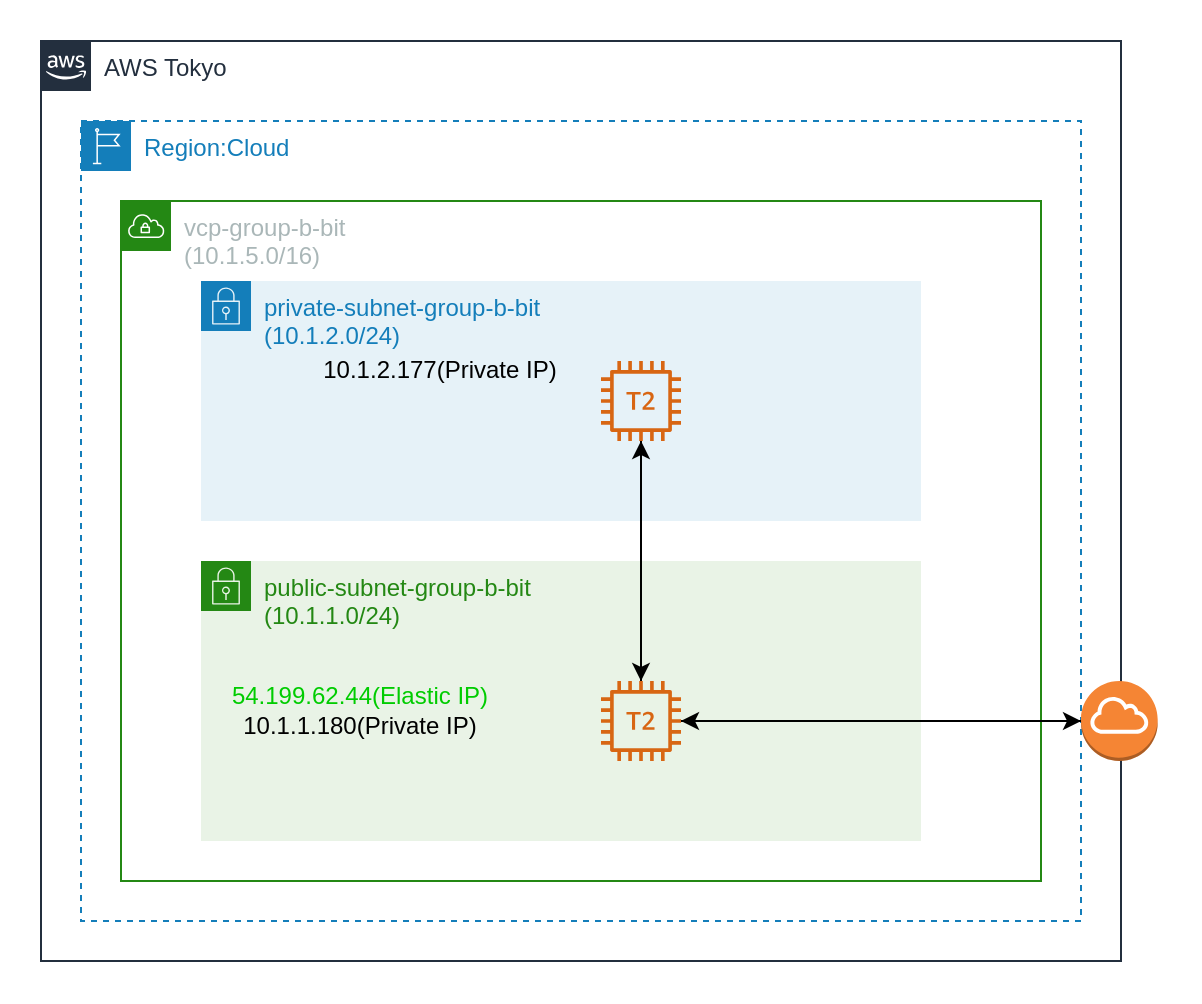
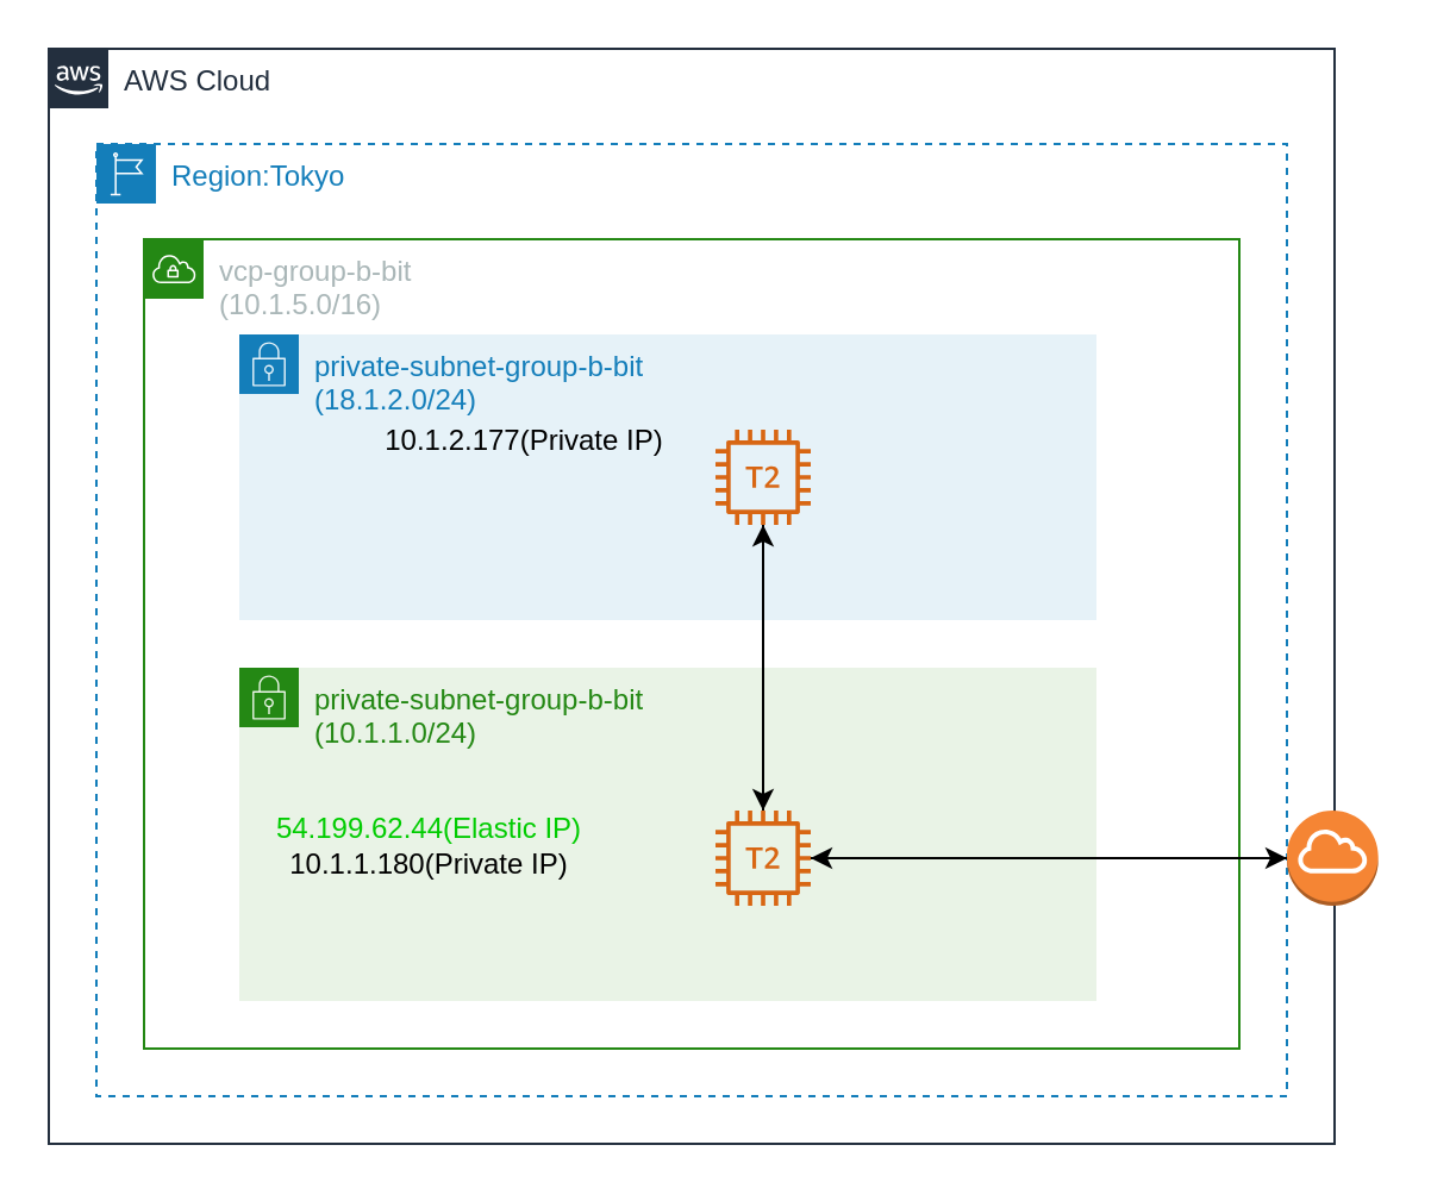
  <mxCell id="0" />
  <mxCell id="1" parent="0" />
- <mxCell id="2" value="AWS Tokyo" style="points=[[0,0],[0.25,0],[0.5,0],[0.75,0],[1,0],[1,0.25],[1,0.5],[1,0.75],[1,1],[0.75,1],[0.5,1],[0.25,1],[0,1],[0,0.75],[0,0.5],[0,0.25]];outlineConnect=0;gradientColor=none;html=1;whiteSpace=wrap;fontSize=12;fontStyle=0;shape=mxgraph.aws4.group;grIcon=mxgraph.aws4.group_aws_cloud_alt;strokeColor=#232F3E;fillColor=none;verticalAlign=top;align=left;spacingLeft=30;fontColor=#232F3E;dashed=0;" parent="1" vertex="1"><mxGeometry x="20" y="20" width="540" height="460" as="geometry" /></mxCell>
- <mxCell id="3" value="Region:Cloud" style="points=[[0,0],[0.25,0],[0.5,0],[0.75,0],[1,0],[1,0.25],[1,0.5],[1,0.75],[1,1],[0.75,1],[0.5,1],[0.25,1],[0,1],[0,0.75],[0,0.5],[0,0.25]];outlineConnect=0;gradientColor=none;html=1;whiteSpace=wrap;fontSize=12;fontStyle=0;shape=mxgraph.aws4.group;grIcon=mxgraph.aws4.group_region;strokeColor=#147EBA;fillColor=none;verticalAlign=top;align=left;spacingLeft=30;fontColor=#147EBA;dashed=1;" parent="1" vertex="1"><mxGeometry x="40" y="60" width="500" height="400" as="geometry" /></mxCell>
+ <mxCell id="2" value="AWS Cloud" style="points=[[0,0],[0.25,0],[0.5,0],[0.75,0],[1,0],[1,0.25],[1,0.5],[1,0.75],[1,1],[0.75,1],[0.5,1],[0.25,1],[0,1],[0,0.75],[0,0.5],[0,0.25]];outlineConnect=0;gradientColor=none;html=1;whiteSpace=wrap;fontSize=12;fontStyle=0;shape=mxgraph.aws4.group;grIcon=mxgraph.aws4.group_aws_cloud_alt;strokeColor=#232F3E;fillColor=none;verticalAlign=top;align=left;spacingLeft=30;fontColor=#232F3E;dashed=0;" parent="1" vertex="1"><mxGeometry x="20" y="20" width="540" height="460" as="geometry" /></mxCell>
+ <mxCell id="3" value="Region:Tokyo" style="points=[[0,0],[0.25,0],[0.5,0],[0.75,0],[1,0],[1,0.25],[1,0.5],[1,0.75],[1,1],[0.75,1],[0.5,1],[0.25,1],[0,1],[0,0.75],[0,0.5],[0,0.25]];outlineConnect=0;gradientColor=none;html=1;whiteSpace=wrap;fontSize=12;fontStyle=0;shape=mxgraph.aws4.group;grIcon=mxgraph.aws4.group_region;strokeColor=#147EBA;fillColor=none;verticalAlign=top;align=left;spacingLeft=30;fontColor=#147EBA;dashed=1;" parent="1" vertex="1"><mxGeometry x="40" y="60" width="500" height="400" as="geometry" /></mxCell>
  <mxCell id="4" value="vcp-group-b-bit&lt;br&gt;(10.1.5.0/16)" style="points=[[0,0],[0.25,0],[0.5,0],[0.75,0],[1,0],[1,0.25],[1,0.5],[1,0.75],[1,1],[0.75,1],[0.5,1],[0.25,1],[0,1],[0,0.75],[0,0.5],[0,0.25]];outlineConnect=0;gradientColor=none;html=1;whiteSpace=wrap;fontSize=12;fontStyle=0;shape=mxgraph.aws4.group;grIcon=mxgraph.aws4.group_vpc;strokeColor=#248814;fillColor=none;verticalAlign=top;align=left;spacingLeft=30;fontColor=#AAB7B8;dashed=0;" parent="1" vertex="1"><mxGeometry x="60" y="100" width="460" height="340" as="geometry" /></mxCell>
- <mxCell id="5" value="private-subnet-group-b-bit&lt;br&gt;(10.1.2.0/24)" style="points=[[0,0],[0.25,0],[0.5,0],[0.75,0],[1,0],[1,0.25],[1,0.5],[1,0.75],[1,1],[0.75,1],[0.5,1],[0.25,1],[0,1],[0,0.75],[0,0.5],[0,0.25]];outlineConnect=0;gradientColor=none;html=1;whiteSpace=wrap;fontSize=12;fontStyle=0;shape=mxgraph.aws4.group;grIcon=mxgraph.aws4.group_security_group;grStroke=0;strokeColor=#147EBA;fillColor=#E6F2F8;verticalAlign=top;align=left;spacingLeft=30;fontColor=#147EBA;dashed=0;" parent="1" vertex="1"><mxGeometry x="100" y="140" width="360" height="120" as="geometry" /></mxCell>
- <mxCell id="6" value="public-subnet-group-b-bit&lt;br&gt;(10.1.1.0/24)" style="points=[[0,0],[0.25,0],[0.5,0],[0.75,0],[1,0],[1,0.25],[1,0.5],[1,0.75],[1,1],[0.75,1],[0.5,1],[0.25,1],[0,1],[0,0.75],[0,0.5],[0,0.25]];outlineConnect=0;gradientColor=none;html=1;whiteSpace=wrap;fontSize=12;fontStyle=0;shape=mxgraph.aws4.group;grIcon=mxgraph.aws4.group_security_group;grStroke=0;strokeColor=#248814;fillColor=#E9F3E6;verticalAlign=top;align=left;spacingLeft=30;fontColor=#248814;dashed=0;" parent="1" vertex="1"><mxGeometry x="100" y="280" width="360" height="140" as="geometry" /></mxCell>
+ <mxCell id="5" value="private-subnet-group-b-bit&lt;br&gt;(18.1.2.0/24)" style="points=[[0,0],[0.25,0],[0.5,0],[0.75,0],[1,0],[1,0.25],[1,0.5],[1,0.75],[1,1],[0.75,1],[0.5,1],[0.25,1],[0,1],[0,0.75],[0,0.5],[0,0.25]];outlineConnect=0;gradientColor=none;html=1;whiteSpace=wrap;fontSize=12;fontStyle=0;shape=mxgraph.aws4.group;grIcon=mxgraph.aws4.group_security_group;grStroke=0;strokeColor=#147EBA;fillColor=#E6F2F8;verticalAlign=top;align=left;spacingLeft=30;fontColor=#147EBA;dashed=0;" parent="1" vertex="1"><mxGeometry x="100" y="140" width="360" height="120" as="geometry" /></mxCell>
+ <mxCell id="6" value="private-subnet-group-b-bit&lt;br&gt;(10.1.1.0/24)" style="points=[[0,0],[0.25,0],[0.5,0],[0.75,0],[1,0],[1,0.25],[1,0.5],[1,0.75],[1,1],[0.75,1],[0.5,1],[0.25,1],[0,1],[0,0.75],[0,0.5],[0,0.25]];outlineConnect=0;gradientColor=none;html=1;whiteSpace=wrap;fontSize=12;fontStyle=0;shape=mxgraph.aws4.group;grIcon=mxgraph.aws4.group_security_group;grStroke=0;strokeColor=#248814;fillColor=#E9F3E6;verticalAlign=top;align=left;spacingLeft=30;fontColor=#248814;dashed=0;" parent="1" vertex="1"><mxGeometry x="100" y="280" width="360" height="140" as="geometry" /></mxCell>
  <mxCell id="7" style="edgeStyle=orthogonalEdgeStyle;rounded=0;orthogonalLoop=1;jettySize=auto;html=1;" edge="1" parent="1" source="8" target="11"><mxGeometry relative="1" as="geometry" /></mxCell>
  <mxCell id="8" value="" style="outlineConnect=0;dashed=0;verticalLabelPosition=bottom;verticalAlign=top;align=center;html=1;shape=mxgraph.aws3.internet_gateway;fillColor=#F58534;gradientColor=none;" parent="1" vertex="1"><mxGeometry x="540" y="340" width="38.33" height="40" as="geometry" /></mxCell>
  <mxCell id="9" style="edgeStyle=orthogonalEdgeStyle;rounded=0;orthogonalLoop=1;jettySize=auto;html=1;entryX=0;entryY=0.5;entryDx=0;entryDy=0;entryPerimeter=0;" edge="1" parent="1" source="11" target="8"><mxGeometry relative="1" as="geometry" /></mxCell>
  <mxCell id="10" style="edgeStyle=orthogonalEdgeStyle;rounded=0;orthogonalLoop=1;jettySize=auto;html=1;" edge="1" parent="1" source="11" target="14"><mxGeometry relative="1" as="geometry" /></mxCell>
  <mxCell id="11" value="" style="outlineConnect=0;fontColor=#232F3E;gradientColor=none;fillColor=#D86613;strokeColor=none;dashed=0;verticalLabelPosition=bottom;verticalAlign=top;align=center;html=1;fontSize=12;fontStyle=0;aspect=fixed;pointerEvents=1;shape=mxgraph.aws4.t2_instance;" vertex="1" parent="1"><mxGeometry x="300" y="340" width="40" height="40" as="geometry" /></mxCell>
  <mxCell id="12" value="&lt;font color=&quot;#00cc00&quot;&gt;54.199.62.44(Elastic IP)&lt;br&gt;&lt;/font&gt;10.1.1.180(Private IP)" style="text;html=1;strokeColor=none;fillColor=none;align=center;verticalAlign=middle;whiteSpace=wrap;rounded=0;" vertex="1" parent="1"><mxGeometry x="110" y="335" width="140" height="40" as="geometry" /></mxCell>
  <mxCell id="13" style="edgeStyle=orthogonalEdgeStyle;rounded=0;orthogonalLoop=1;jettySize=auto;html=1;" edge="1" parent="1" source="14" target="11"><mxGeometry relative="1" as="geometry" /></mxCell>
  <mxCell id="14" value="" style="outlineConnect=0;fontColor=#232F3E;gradientColor=none;fillColor=#D86613;strokeColor=none;dashed=0;verticalLabelPosition=bottom;verticalAlign=top;align=center;html=1;fontSize=12;fontStyle=0;aspect=fixed;pointerEvents=1;shape=mxgraph.aws4.t2_instance;" vertex="1" parent="1"><mxGeometry x="300" y="180" width="40" height="40" as="geometry" /></mxCell>
  <mxCell id="15" value="10.1.2.177(Private IP)" style="text;html=1;strokeColor=none;fillColor=none;align=center;verticalAlign=middle;whiteSpace=wrap;rounded=0;" vertex="1" parent="1"><mxGeometry x="150" y="165" width="140" height="40" as="geometry" /></mxCell>
